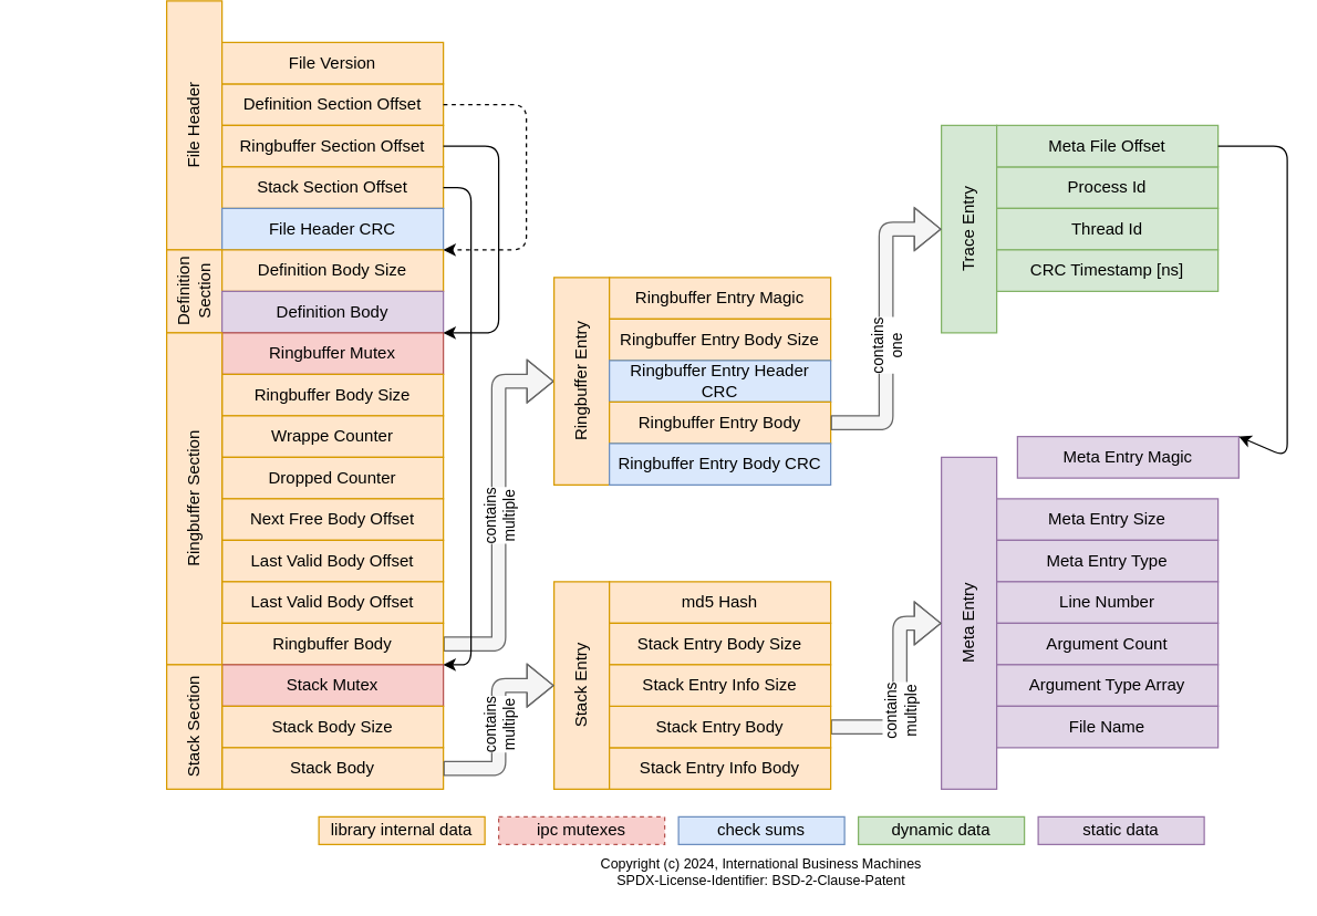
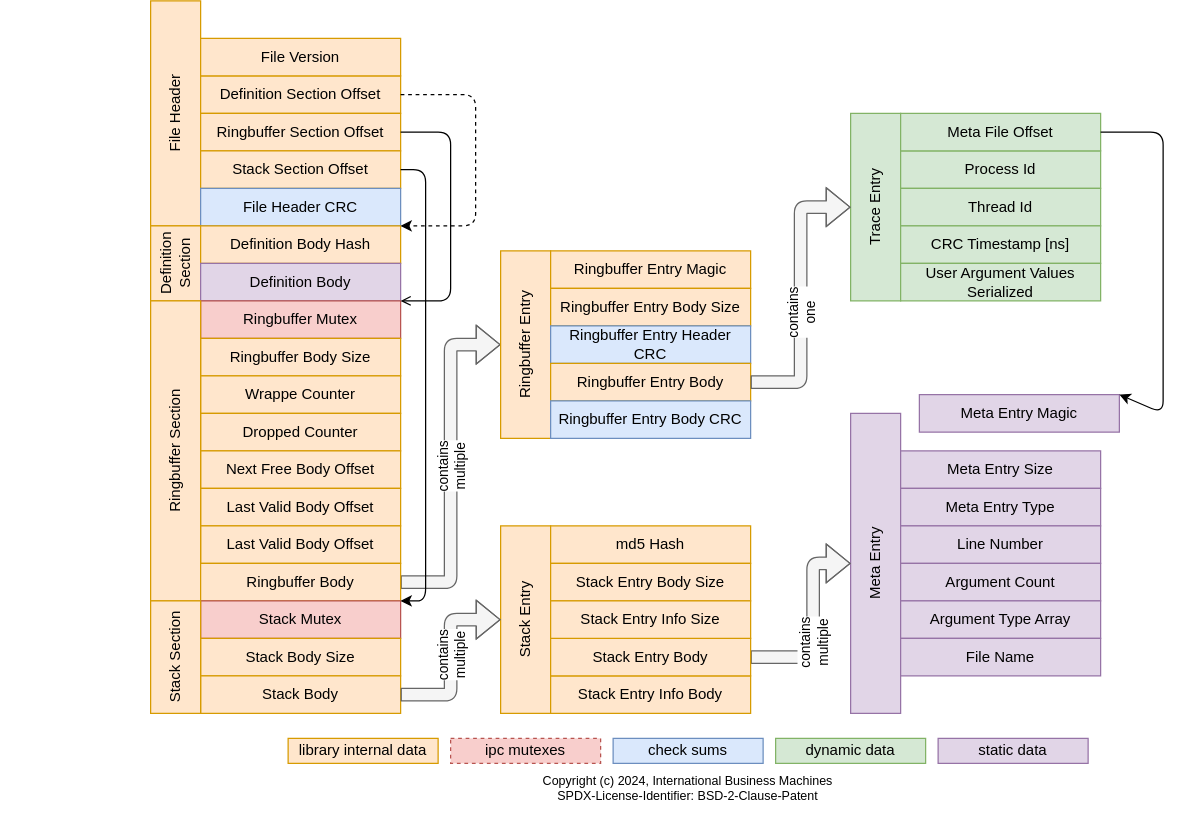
  <mxCell id="0" />
  <mxCell id="1" parent="0" />
  <mxCell id="2" value="" style="shape=flexArrow;endArrow=classic;html=1;exitX=1;exitY=0.5;exitDx=0;exitDy=0;entryX=0.5;entryY=0;entryDx=0;entryDy=0;fillColor=#f5f5f5;strokeColor=#666666;" parent="1" source="20" target="40" edge="1"><mxGeometry width="50" height="50" relative="1" as="geometry"><mxPoint x="390" y="630" as="sourcePoint" /><mxPoint x="440" y="580" as="targetPoint" /><Array as="points"><mxPoint x="360" y="455" /><mxPoint x="360" y="265" /></Array></mxGeometry></mxCell>
  <mxCell id="3" value="contains&lt;br&gt;multiple" style="edgeLabel;html=1;align=center;verticalAlign=middle;resizable=0;points=[];rotation=-90;" parent="2" vertex="1" connectable="0"><mxGeometry x="-0.031" y="3" relative="1" as="geometry"><mxPoint x="3" as="offset" /></mxGeometry></mxCell>
  <mxCell id="4" value="File Header" style="rounded=0;whiteSpace=wrap;html=1;rotation=-90;fillColor=#ffe6cc;strokeColor=#d79b00;" parent="1" vertex="1"><mxGeometry x="50" y="60" width="180" height="40" as="geometry" /></mxCell>
  <mxCell id="5" value="Definition Section Offset" style="rounded=0;whiteSpace=wrap;html=1;fillColor=#ffe6cc;strokeColor=#d79b00;" parent="1" vertex="1"><mxGeometry x="160" y="50" width="160" height="30" as="geometry" /></mxCell>
  <mxCell id="6" value="Ringbuffer Section Offset" style="rounded=0;whiteSpace=wrap;html=1;fillColor=#ffe6cc;strokeColor=#d79b00;" parent="1" vertex="1"><mxGeometry x="160" y="80" width="160" height="30" as="geometry" /></mxCell>
  <mxCell id="7" value="Stack Section Offset" style="rounded=0;whiteSpace=wrap;html=1;fillColor=#ffe6cc;strokeColor=#d79b00;" parent="1" vertex="1"><mxGeometry x="160" y="110" width="160" height="30" as="geometry" /></mxCell>
  <mxCell id="8" value="File Header CRC" style="rounded=0;whiteSpace=wrap;html=1;fillColor=#dae8fc;strokeColor=#6c8ebf;" parent="1" vertex="1"><mxGeometry x="160" y="140" width="160" height="30" as="geometry" /></mxCell>
  <mxCell id="9" value="Definition Section" style="rounded=0;whiteSpace=wrap;html=1;rotation=-90;fillColor=#ffe6cc;strokeColor=#d79b00;" parent="1" vertex="1"><mxGeometry x="110" y="180" width="60" height="40" as="geometry" /></mxCell>
- <mxCell id="10" value="Definition Body Size" style="rounded=0;whiteSpace=wrap;html=1;fillColor=#ffe6cc;strokeColor=#d79b00;" parent="1" vertex="1"><mxGeometry x="160" y="170" width="160" height="30" as="geometry" /></mxCell>
+ <mxCell id="10" value="Definition Body Hash" style="rounded=0;whiteSpace=wrap;html=1;fillColor=#ffe6cc;strokeColor=#d79b00;" parent="1" vertex="1"><mxGeometry x="160" y="170" width="160" height="30" as="geometry" /></mxCell>
  <mxCell id="11" value="Definition Body" style="rounded=0;whiteSpace=wrap;html=1;fillColor=#e1d5e7;strokeColor=#9673a6;" parent="1" vertex="1"><mxGeometry x="160" y="200" width="160" height="30" as="geometry" /></mxCell>
  <mxCell id="12" value="Ringbuffer Mutex" style="rounded=0;whiteSpace=wrap;html=1;fillColor=#f8cecc;strokeColor=#b85450;" parent="1" vertex="1"><mxGeometry x="160" y="230" width="160" height="30" as="geometry" /></mxCell>
  <mxCell id="13" value="Ringbuffer Body Size" style="rounded=0;whiteSpace=wrap;html=1;fillColor=#ffe6cc;strokeColor=#d79b00;" parent="1" vertex="1"><mxGeometry x="160" y="260" width="160" height="30" as="geometry" /></mxCell>
  <mxCell id="14" value="Wrappe Counter" style="rounded=0;whiteSpace=wrap;html=1;fillColor=#ffe6cc;strokeColor=#d79b00;" parent="1" vertex="1"><mxGeometry x="160" y="290" width="160" height="30" as="geometry" /></mxCell>
  <mxCell id="15" value="Dropped Counter" style="rounded=0;whiteSpace=wrap;html=1;fillColor=#ffe6cc;strokeColor=#d79b00;" parent="1" vertex="1"><mxGeometry x="160" y="320" width="160" height="30" as="geometry" /></mxCell>
  <mxCell id="16" value="Next Free Body Offset" style="rounded=0;whiteSpace=wrap;html=1;fillColor=#ffe6cc;strokeColor=#d79b00;" parent="1" vertex="1"><mxGeometry x="160" y="350" width="160" height="30" as="geometry" /></mxCell>
  <mxCell id="17" value="Last Valid Body Offset" style="rounded=0;whiteSpace=wrap;html=1;fillColor=#ffe6cc;strokeColor=#d79b00;" parent="1" vertex="1"><mxGeometry x="160" y="380" width="160" height="30" as="geometry" /></mxCell>
  <mxCell id="18" value="Last Valid Body Offset" style="rounded=0;whiteSpace=wrap;html=1;fillColor=#ffe6cc;strokeColor=#d79b00;" parent="1" vertex="1"><mxGeometry x="160" y="410" width="160" height="30" as="geometry" /></mxCell>
  <mxCell id="19" value="Ringbuffer Section" style="rounded=0;whiteSpace=wrap;html=1;rotation=-90;fillColor=#ffe6cc;strokeColor=#d79b00;" parent="1" vertex="1"><mxGeometry x="20" y="330" width="240" height="40" as="geometry" /></mxCell>
  <mxCell id="20" value="Ringbuffer Body" style="rounded=0;whiteSpace=wrap;html=1;fillColor=#ffe6cc;strokeColor=#d79b00;" parent="1" vertex="1"><mxGeometry x="160" y="440" width="160" height="30" as="geometry" /></mxCell>
  <mxCell id="21" value="Stack Mutex" style="rounded=0;whiteSpace=wrap;html=1;fillColor=#f8cecc;strokeColor=#b85450;" parent="1" vertex="1"><mxGeometry x="160" y="470" width="160" height="30" as="geometry" /></mxCell>
  <mxCell id="22" value="Stack Body Size" style="rounded=0;whiteSpace=wrap;html=1;fillColor=#ffe6cc;strokeColor=#d79b00;" parent="1" vertex="1"><mxGeometry x="160" y="500" width="160" height="30" as="geometry" /></mxCell>
  <mxCell id="23" value="Stack Body" style="rounded=0;whiteSpace=wrap;html=1;fillColor=#ffe6cc;strokeColor=#d79b00;" parent="1" vertex="1"><mxGeometry x="160" y="530" width="160" height="30" as="geometry" /></mxCell>
  <mxCell id="24" value="Stack Section" style="rounded=0;whiteSpace=wrap;html=1;rotation=-90;fillColor=#ffe6cc;strokeColor=#d79b00;" parent="1" vertex="1"><mxGeometry x="95" y="495" width="90" height="40" as="geometry" /></mxCell>
  <mxCell id="25" value="" style="endArrow=classic;html=1;exitX=1;exitY=0.5;exitDx=0;exitDy=0;entryX=1;entryY=0;entryDx=0;entryDy=0;dashed=1;" parent="1" source="5" target="10" edge="1"><mxGeometry width="50" height="50" relative="1" as="geometry"><mxPoint x="440" y="260" as="sourcePoint" /><mxPoint x="360" y="230" as="targetPoint" /><Array as="points"><mxPoint x="380" y="65" /><mxPoint x="380" y="170" /></Array></mxGeometry></mxCell>
- <mxCell id="26" value="" style="endArrow=classic;html=1;exitX=1;exitY=0.5;exitDx=0;exitDy=0;entryX=1;entryY=0;entryDx=0;entryDy=0;" parent="1" source="6" target="12" edge="1"><mxGeometry width="50" height="50" relative="1" as="geometry"><mxPoint x="340" y="140" as="sourcePoint" /><mxPoint x="340" y="280" as="targetPoint" /><Array as="points"><mxPoint x="360" y="95" /><mxPoint x="360" y="230" /></Array></mxGeometry></mxCell>
+ <mxCell id="26" value="" style="endArrow=open;html=1;exitX=1;exitY=0.5;exitDx=0;exitDy=0;entryX=1;entryY=0;entryDx=0;entryDy=0;" parent="1" source="6" target="12" edge="1"><mxGeometry width="50" height="50" relative="1" as="geometry"><mxPoint x="340" y="140" as="sourcePoint" /><mxPoint x="340" y="280" as="targetPoint" /><Array as="points"><mxPoint x="360" y="95" /><mxPoint x="360" y="230" /></Array></mxGeometry></mxCell>
  <mxCell id="27" value="" style="endArrow=classic;html=1;exitX=1;exitY=0.5;exitDx=0;exitDy=0;entryX=1;entryY=0;entryDx=0;entryDy=0;" parent="1" source="7" target="21" edge="1"><mxGeometry width="50" height="50" relative="1" as="geometry"><mxPoint x="500" y="390" as="sourcePoint" /><mxPoint x="550" y="340" as="targetPoint" /><Array as="points"><mxPoint x="340" y="125" /><mxPoint x="340" y="470" /></Array></mxGeometry></mxCell>
  <mxCell id="28" value="Stack Entry" style="rounded=0;whiteSpace=wrap;html=1;rotation=-90;fillColor=#ffe6cc;strokeColor=#d79b00;" parent="1" vertex="1"><mxGeometry x="345" y="465" width="150" height="40" as="geometry" /></mxCell>
  <mxCell id="29" value="md5 Hash" style="rounded=0;whiteSpace=wrap;html=1;fillColor=#ffe6cc;strokeColor=#d79b00;" parent="1" vertex="1"><mxGeometry x="440" y="410" width="160" height="30" as="geometry" /></mxCell>
  <mxCell id="30" value="Stack Entry Body Size" style="rounded=0;whiteSpace=wrap;html=1;fillColor=#ffe6cc;strokeColor=#d79b00;" parent="1" vertex="1"><mxGeometry x="440" y="440" width="160" height="30" as="geometry" /></mxCell>
  <mxCell id="31" value="Stack Entry Info Body" style="rounded=0;whiteSpace=wrap;html=1;fillColor=#ffe6cc;strokeColor=#d79b00;" parent="1" vertex="1"><mxGeometry x="440" y="530" width="160" height="30" as="geometry" /></mxCell>
  <mxCell id="32" value="Meta Entry" style="rounded=0;whiteSpace=wrap;html=1;rotation=-90;fillColor=#e1d5e7;strokeColor=#9673a6;" parent="1" vertex="1"><mxGeometry x="580" y="420" width="240" height="40" as="geometry" /></mxCell>
  <mxCell id="33" value="Meta Entry Magic" style="rounded=0;whiteSpace=wrap;html=1;fillColor=#e1d5e7;strokeColor=#9673a6;" parent="1" vertex="1"><mxGeometry x="735" y="305" width="160" height="30" as="geometry" /></mxCell>
  <mxCell id="34" value="Meta Entry Size" style="rounded=0;whiteSpace=wrap;html=1;fillColor=#e1d5e7;strokeColor=#9673a6;" parent="1" vertex="1"><mxGeometry x="720" y="350" width="160" height="30" as="geometry" /></mxCell>
  <mxCell id="35" value="Meta Entry Type" style="rounded=0;whiteSpace=wrap;html=1;fillColor=#e1d5e7;strokeColor=#9673a6;" parent="1" vertex="1"><mxGeometry x="720" y="380" width="160" height="30" as="geometry" /></mxCell>
  <mxCell id="36" value="Line Number" style="rounded=0;whiteSpace=wrap;html=1;fillColor=#e1d5e7;strokeColor=#9673a6;" parent="1" vertex="1"><mxGeometry x="720" y="410" width="160" height="30" as="geometry" /></mxCell>
  <mxCell id="37" value="Argument Count" style="rounded=0;whiteSpace=wrap;html=1;fillColor=#e1d5e7;strokeColor=#9673a6;" parent="1" vertex="1"><mxGeometry x="720" y="440" width="160" height="30" as="geometry" /></mxCell>
  <mxCell id="38" value="Argument Type Array" style="rounded=0;whiteSpace=wrap;html=1;fillColor=#e1d5e7;strokeColor=#9673a6;" parent="1" vertex="1"><mxGeometry x="720" y="470" width="160" height="30" as="geometry" /></mxCell>
  <mxCell id="39" value="File Name" style="rounded=0;whiteSpace=wrap;html=1;fillColor=#e1d5e7;strokeColor=#9673a6;" parent="1" vertex="1"><mxGeometry x="720" y="500" width="160" height="30" as="geometry" /></mxCell>
  <mxCell id="40" value="Ringbuffer Entry" style="rounded=0;whiteSpace=wrap;html=1;rotation=-90;fillColor=#ffe6cc;strokeColor=#d79b00;" parent="1" vertex="1"><mxGeometry x="345" y="245" width="150" height="40" as="geometry" /></mxCell>
  <mxCell id="41" value="Ringbuffer Entry Magic" style="rounded=0;whiteSpace=wrap;html=1;fillColor=#ffe6cc;strokeColor=#d79b00;" parent="1" vertex="1"><mxGeometry x="440" y="190" width="160" height="30" as="geometry" /></mxCell>
  <mxCell id="42" value="Ringbuffer Entry Body Size" style="rounded=0;whiteSpace=wrap;html=1;fillColor=#ffe6cc;strokeColor=#d79b00;" parent="1" vertex="1"><mxGeometry x="440" y="220" width="160" height="30" as="geometry" /></mxCell>
  <mxCell id="43" value="Ringbuffer Entry Header CRC" style="rounded=0;whiteSpace=wrap;html=1;fillColor=#dae8fc;strokeColor=#6c8ebf;" parent="1" vertex="1"><mxGeometry x="440" y="250" width="160" height="30" as="geometry" /></mxCell>
  <mxCell id="44" value="Ringbuffer Entry Body" style="rounded=0;whiteSpace=wrap;html=1;fillColor=#ffe6cc;strokeColor=#d79b00;" parent="1" vertex="1"><mxGeometry x="440" y="280" width="160" height="30" as="geometry" /></mxCell>
  <mxCell id="45" value="Ringbuffer Entry Body CRC" style="rounded=0;whiteSpace=wrap;html=1;fillColor=#dae8fc;strokeColor=#6c8ebf;" parent="1" vertex="1"><mxGeometry x="440" y="310" width="160" height="30" as="geometry" /></mxCell>
  <mxCell id="46" value="Trace Entry" style="rounded=0;whiteSpace=wrap;html=1;rotation=-90;fillColor=#d5e8d4;strokeColor=#82b366;" parent="1" vertex="1"><mxGeometry x="625" y="135" width="150" height="40" as="geometry" /></mxCell>
  <mxCell id="47" value="Process Id" style="rounded=0;whiteSpace=wrap;html=1;fillColor=#d5e8d4;strokeColor=#82b366;" parent="1" vertex="1"><mxGeometry x="720" y="110" width="160" height="30" as="geometry" /></mxCell>
  <mxCell id="48" value="Thread Id" style="rounded=0;whiteSpace=wrap;html=1;fillColor=#d5e8d4;strokeColor=#82b366;" parent="1" vertex="1"><mxGeometry x="720" y="140" width="160" height="30" as="geometry" /></mxCell>
  <mxCell id="49" value="CRC Timestamp [ns]" style="rounded=0;whiteSpace=wrap;html=1;fillColor=#d5e8d4;strokeColor=#82b366;" parent="1" vertex="1"><mxGeometry x="720" y="170" width="160" height="30" as="geometry" /></mxCell>
+ <mxCell id="50" value="User Argument Values Serialized" style="rounded=0;whiteSpace=wrap;html=1;fillColor=#d5e8d4;strokeColor=#82b366;" parent="1" vertex="1"><mxGeometry x="720" y="200" width="160" height="30" as="geometry" /></mxCell>
  <mxCell id="51" value="" style="shape=flexArrow;endArrow=classic;html=1;exitX=1;exitY=0.5;exitDx=0;exitDy=0;fillColor=#f5f5f5;strokeColor=#666666;" parent="1" source="44" target="46" edge="1"><mxGeometry width="50" height="50" relative="1" as="geometry"><mxPoint x="680" y="310" as="sourcePoint" /><mxPoint x="730" y="260" as="targetPoint" /><Array as="points"><mxPoint x="640" y="295" /><mxPoint x="640" y="155" /></Array></mxGeometry></mxCell>
  <mxCell id="52" value="contains&lt;br&gt;one" style="edgeLabel;html=1;align=center;verticalAlign=middle;resizable=0;points=[];rotation=-90;" parent="51" vertex="1" connectable="0"><mxGeometry x="-0.157" y="2" relative="1" as="geometry"><mxPoint x="2" y="-1" as="offset" /></mxGeometry></mxCell>
  <mxCell id="53" value="" style="shape=flexArrow;endArrow=classic;html=1;exitX=1;exitY=0.5;exitDx=0;exitDy=0;entryX=0.5;entryY=0;entryDx=0;entryDy=0;fillColor=#f5f5f5;strokeColor=#666666;" parent="1" source="23" target="28" edge="1"><mxGeometry width="50" height="50" relative="1" as="geometry"><mxPoint x="400" y="880" as="sourcePoint" /><mxPoint x="450" y="830" as="targetPoint" /><Array as="points"><mxPoint x="360" y="545" /><mxPoint x="360" y="485" /></Array></mxGeometry></mxCell>
  <mxCell id="54" value="contains&lt;br style=&quot;border-color: var(--border-color);&quot;&gt;multiple" style="edgeLabel;html=1;align=center;verticalAlign=middle;resizable=0;points=[];rotation=-90;" parent="53" vertex="1" connectable="0"><mxGeometry x="0.215" y="1" relative="1" as="geometry"><mxPoint x="1" y="15" as="offset" /></mxGeometry></mxCell>
  <mxCell id="55" value="" style="shape=flexArrow;endArrow=classic;html=1;exitX=1;exitY=0.5;exitDx=0;exitDy=0;entryX=0.5;entryY=0;entryDx=0;entryDy=0;fillColor=#f5f5f5;strokeColor=#666666;" parent="1" source="57" target="32" edge="1"><mxGeometry width="50" height="50" relative="1" as="geometry"><mxPoint x="660" y="540" as="sourcePoint" /><mxPoint x="710" y="490" as="targetPoint" /><Array as="points"><mxPoint x="650" y="515" /><mxPoint x="650" y="440" /></Array></mxGeometry></mxCell>
  <mxCell id="56" value="contains&lt;br style=&quot;border-color: var(--border-color);&quot;&gt;multiple" style="edgeLabel;html=1;align=center;verticalAlign=middle;resizable=0;points=[];rotation=-90;" parent="55" vertex="1" connectable="0"><mxGeometry x="-0.026" y="-2" relative="1" as="geometry"><mxPoint x="-2" y="15" as="offset" /></mxGeometry></mxCell>
  <mxCell id="57" value="Stack Entry Body" style="rounded=0;whiteSpace=wrap;html=1;fillColor=#ffe6cc;strokeColor=#d79b00;" parent="1" vertex="1"><mxGeometry x="440" y="500" width="160" height="30" as="geometry" /></mxCell>
  <mxCell id="58" value="Stack Entry Info Size" style="rounded=0;whiteSpace=wrap;html=1;fillColor=#ffe6cc;strokeColor=#d79b00;" parent="1" vertex="1"><mxGeometry x="440" y="470" width="160" height="30" as="geometry" /></mxCell>
  <mxCell id="59" value="Meta File Offset" style="rounded=0;whiteSpace=wrap;html=1;fillColor=#d5e8d4;strokeColor=#82b366;" parent="1" vertex="1"><mxGeometry x="720" y="80" width="160" height="30" as="geometry" /></mxCell>
  <mxCell id="60" style="edgeStyle=none;html=1;entryX=1;entryY=0;entryDx=0;entryDy=0;exitX=1;exitY=0.5;exitDx=0;exitDy=0;" parent="1" source="59" target="33" edge="1"><mxGeometry relative="1" as="geometry"><Array as="points"><mxPoint x="930" y="95" /><mxPoint x="930" y="320" /></Array><mxPoint x="880" y="310" as="targetPoint" /><mxPoint x="930" y="90" as="sourcePoint" /></mxGeometry></mxCell>
  <mxCell id="61" value="File Version" style="rounded=0;whiteSpace=wrap;html=1;fillColor=#ffe6cc;strokeColor=#d79b00;" parent="1" vertex="1"><mxGeometry x="160" y="20" width="160" height="30" as="geometry" /></mxCell>
  <mxCell id="62" value="library internal data" style="rounded=0;whiteSpace=wrap;html=1;fillColor=#ffe6cc;strokeColor=#d79b00;" parent="1" vertex="1"><mxGeometry x="230" y="580" width="120" height="20" as="geometry" /></mxCell>
  <mxCell id="63" value="check sums" style="rounded=0;whiteSpace=wrap;html=1;fillColor=#dae8fc;strokeColor=#6c8ebf;" parent="1" vertex="1"><mxGeometry x="490" y="580" width="120" height="20" as="geometry" /></mxCell>
  <mxCell id="64" value="ipc mutexes" style="rounded=0;whiteSpace=wrap;html=1;fillColor=#f8cecc;strokeColor=#b85450;dashed=1;" parent="1" vertex="1"><mxGeometry x="360" y="580" width="120" height="20" as="geometry" /></mxCell>
  <mxCell id="65" value="static data" style="rounded=0;whiteSpace=wrap;html=1;fillColor=#e1d5e7;strokeColor=#9673a6;" parent="1" vertex="1"><mxGeometry x="750" y="580" width="120" height="20" as="geometry" /></mxCell>
  <mxCell id="66" value="dynamic data" style="rounded=0;whiteSpace=wrap;html=1;fillColor=#d5e8d4;strokeColor=#82b366;" parent="1" vertex="1"><mxGeometry x="620" y="580" width="120" height="20" as="geometry" /></mxCell>
  <mxCell id="67" value="Copyright (c) 2024, International Business Machines&lt;br style=&quot;font-size: 10px;&quot;&gt;SPDX-License-Identifier: BSD-2-Clause-Patent" style="rounded=1;whiteSpace=wrap;html=1;fontSize=10;fontColor=default;fillColor=none;strokeColor=none;" vertex="1" parent="1"><mxGeometry x="430" y="610" width="240" height="20" as="geometry" /></mxCell>
